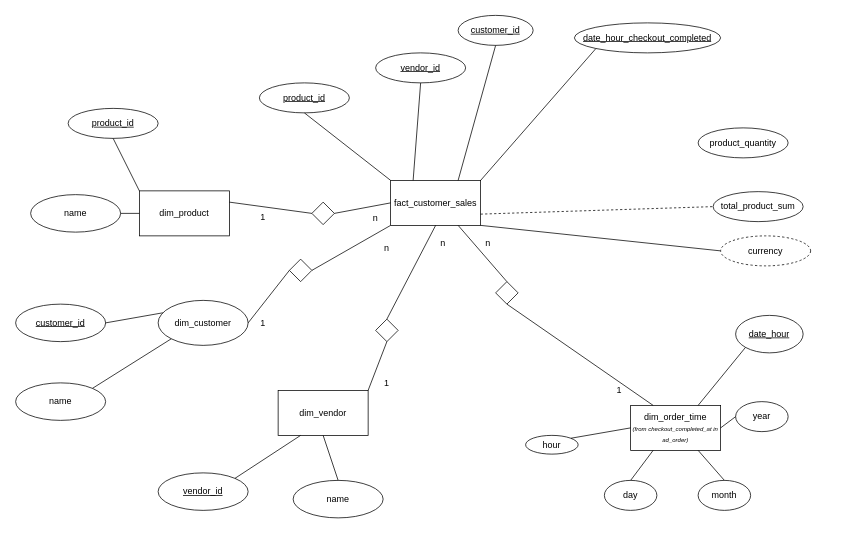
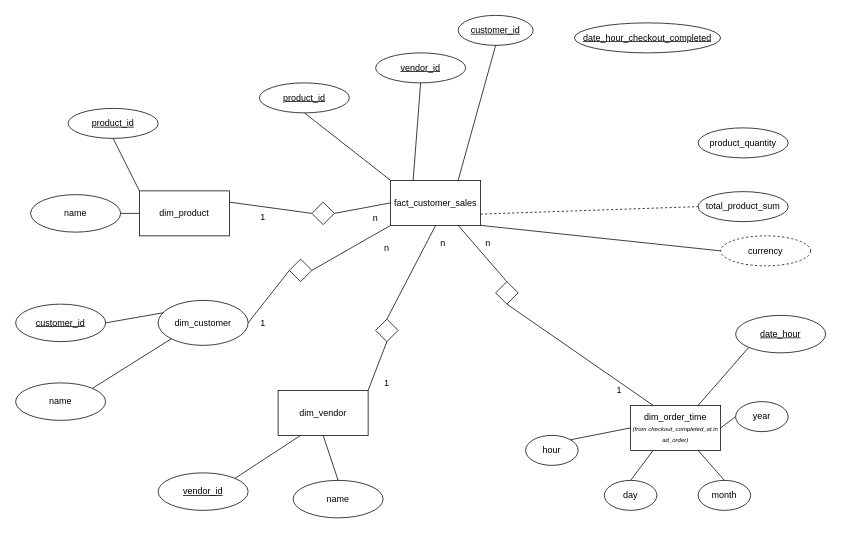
  <mxCell id="0" />
  <mxCell id="1" parent="0" />
  <mxCell id="2" value="fact_customer_sales" style="rounded=0;whiteSpace=wrap;html=1;" parent="1" vertex="1"><mxGeometry x="520" y="240" width="120" height="60" as="geometry" /></mxCell>
  <mxCell id="3" value="&lt;u&gt;customer_id&lt;/u&gt;" style="ellipse;whiteSpace=wrap;html=1;" parent="1" vertex="1"><mxGeometry x="610" y="20" width="100" height="40" as="geometry" /></mxCell>
  <mxCell id="4" value="&lt;u&gt;product_id&lt;/u&gt;" style="ellipse;whiteSpace=wrap;html=1;" parent="1" vertex="1"><mxGeometry x="90" y="144" width="120" height="40" as="geometry" /></mxCell>
  <mxCell id="5" value="&lt;u&gt;vendor_id&lt;/u&gt;" style="ellipse;whiteSpace=wrap;html=1;" parent="1" vertex="1"><mxGeometry x="210" y="630" width="120" height="50" as="geometry" /></mxCell>
  <mxCell id="6" value="&lt;u&gt;vendor_id&lt;/u&gt;" style="ellipse;whiteSpace=wrap;html=1;" parent="1" vertex="1"><mxGeometry x="500" y="70" width="120" height="40" as="geometry" /></mxCell>
  <mxCell id="7" value="dim_order_time&lt;br&gt;&lt;font style=&quot;font-size: 8px&quot;&gt;&lt;i&gt;(from checkout_completed_at in ad_order)&lt;/i&gt;&lt;/font&gt;" style="rounded=0;whiteSpace=wrap;html=1;" parent="1" vertex="1"><mxGeometry x="840" y="540" width="120" height="60" as="geometry" /></mxCell>
  <mxCell id="8" value="" style="rhombus;whiteSpace=wrap;html=1;" parent="1" vertex="1"><mxGeometry x="660" y="375" width="30" height="30" as="geometry" /></mxCell>
  <mxCell id="9" value="" style="endArrow=none;html=1;exitX=0.75;exitY=1;exitDx=0;exitDy=0;entryX=0.5;entryY=0;entryDx=0;entryDy=0;" parent="1" source="2" target="8" edge="1"><mxGeometry width="50" height="50" relative="1" as="geometry"><mxPoint x="880" y="320" as="sourcePoint" /><mxPoint x="930" y="270" as="targetPoint" /></mxGeometry></mxCell>
  <mxCell id="10" value="" style="endArrow=none;html=1;exitX=0.5;exitY=1;exitDx=0;exitDy=0;entryX=0.25;entryY=0;entryDx=0;entryDy=0;" parent="1" source="8" target="7" edge="1"><mxGeometry width="50" height="50" relative="1" as="geometry"><mxPoint x="760" y="440" as="sourcePoint" /><mxPoint x="810" y="390" as="targetPoint" /></mxGeometry></mxCell>
  <mxCell id="11" value="n" style="text;html=1;strokeColor=none;fillColor=none;align=center;verticalAlign=middle;whiteSpace=wrap;rounded=0;" parent="1" vertex="1"><mxGeometry x="630" y="314" width="40" height="20" as="geometry" /></mxCell>
  <mxCell id="12" value="1" style="text;html=1;strokeColor=none;fillColor=none;align=center;verticalAlign=middle;whiteSpace=wrap;rounded=0;" parent="1" vertex="1"><mxGeometry x="805" y="510" width="40" height="20" as="geometry" /></mxCell>
- <mxCell id="13" value="hour" style="ellipse;whiteSpace=wrap;html=1;" parent="1" vertex="1"><mxGeometry x="700" y="580" width="70" height="25" as="geometry" /></mxCell>
+ <mxCell id="13" value="hour" style="ellipse;whiteSpace=wrap;html=1;" parent="1" vertex="1"><mxGeometry x="700" y="580" width="70" height="40" as="geometry" /></mxCell>
  <mxCell id="14" value="day" style="ellipse;whiteSpace=wrap;html=1;" parent="1" vertex="1"><mxGeometry x="805" y="640" width="70" height="40" as="geometry" /></mxCell>
  <mxCell id="15" value="year" style="ellipse;whiteSpace=wrap;html=1;" parent="1" vertex="1"><mxGeometry x="980" y="535" width="70" height="40" as="geometry" /></mxCell>
  <mxCell id="16" value="month" style="ellipse;whiteSpace=wrap;html=1;" parent="1" vertex="1"><mxGeometry x="930" y="640" width="70" height="40" as="geometry" /></mxCell>
  <mxCell id="17" value="" style="endArrow=none;html=1;exitX=1;exitY=0;exitDx=0;exitDy=0;entryX=0;entryY=0.5;entryDx=0;entryDy=0;" parent="1" source="13" target="7" edge="1"><mxGeometry width="50" height="50" relative="1" as="geometry"><mxPoint x="1030" y="370" as="sourcePoint" /><mxPoint x="1080" y="320" as="targetPoint" /></mxGeometry></mxCell>
  <mxCell id="18" value="" style="endArrow=none;html=1;exitX=0.5;exitY=0;exitDx=0;exitDy=0;entryX=0.25;entryY=1;entryDx=0;entryDy=0;" parent="1" source="14" target="7" edge="1"><mxGeometry width="50" height="50" relative="1" as="geometry"><mxPoint x="1030" y="370" as="sourcePoint" /><mxPoint x="1080" y="320" as="targetPoint" /></mxGeometry></mxCell>
  <mxCell id="19" value="" style="endArrow=none;html=1;exitX=0;exitY=0.5;exitDx=0;exitDy=0;entryX=1;entryY=0.5;entryDx=0;entryDy=0;" parent="1" source="15" target="7" edge="1"><mxGeometry width="50" height="50" relative="1" as="geometry"><mxPoint x="1030" y="370" as="sourcePoint" /><mxPoint x="1080" y="320" as="targetPoint" /></mxGeometry></mxCell>
  <mxCell id="20" value="" style="endArrow=none;html=1;exitX=0.5;exitY=0;exitDx=0;exitDy=0;entryX=0.75;entryY=1;entryDx=0;entryDy=0;" parent="1" source="16" target="7" edge="1"><mxGeometry width="50" height="50" relative="1" as="geometry"><mxPoint x="1030" y="370" as="sourcePoint" /><mxPoint x="1080" y="320" as="targetPoint" /></mxGeometry></mxCell>
- <mxCell id="21" value="&lt;u&gt;date_hour&lt;/u&gt;" style="ellipse;whiteSpace=wrap;html=1;" parent="1" vertex="1"><mxGeometry x="980" y="420" width="90" height="50" as="geometry" /></mxCell>
+ <mxCell id="21" value="&lt;u&gt;date_hour&lt;/u&gt;" style="ellipse;whiteSpace=wrap;html=1;" parent="1" vertex="1"><mxGeometry x="980" y="420" width="120" height="50" as="geometry" /></mxCell>
  <mxCell id="22" value="" style="endArrow=none;html=1;exitX=0.75;exitY=0;exitDx=0;exitDy=0;entryX=0;entryY=1;entryDx=0;entryDy=0;" parent="1" source="7" target="21" edge="1"><mxGeometry width="50" height="50" relative="1" as="geometry"><mxPoint x="880" y="320" as="sourcePoint" /><mxPoint x="930" y="270" as="targetPoint" /></mxGeometry></mxCell>
  <mxCell id="23" value="dim_product" style="rounded=0;whiteSpace=wrap;html=1;" parent="1" vertex="1"><mxGeometry x="185" y="254" width="120" height="60" as="geometry" /></mxCell>
  <mxCell id="24" value="" style="endArrow=none;html=1;entryX=0.5;entryY=1;entryDx=0;entryDy=0;exitX=0;exitY=0;exitDx=0;exitDy=0;" parent="1" source="23" target="4" edge="1"><mxGeometry width="50" height="50" relative="1" as="geometry"><mxPoint x="890" y="534" as="sourcePoint" /><mxPoint x="940" y="484" as="targetPoint" /></mxGeometry></mxCell>
  <mxCell id="25" value="name" style="ellipse;whiteSpace=wrap;html=1;" parent="1" vertex="1"><mxGeometry x="40" y="259" width="120" height="50" as="geometry" /></mxCell>
  <mxCell id="26" value="" style="endArrow=none;html=1;entryX=1;entryY=0.5;entryDx=0;entryDy=0;exitX=0;exitY=0.5;exitDx=0;exitDy=0;" parent="1" source="23" target="25" edge="1"><mxGeometry width="50" height="50" relative="1" as="geometry"><mxPoint x="890" y="534" as="sourcePoint" /><mxPoint x="940" y="484" as="targetPoint" /></mxGeometry></mxCell>
  <mxCell id="27" value="" style="endArrow=none;html=1;exitX=0.5;exitY=1;exitDx=0;exitDy=0;entryX=0.75;entryY=0;entryDx=0;entryDy=0;" parent="1" source="3" target="2" edge="1"><mxGeometry width="50" height="50" relative="1" as="geometry"><mxPoint x="880" y="320" as="sourcePoint" /><mxPoint x="930" y="270" as="targetPoint" /></mxGeometry></mxCell>
  <mxCell id="28" value="" style="endArrow=none;html=1;exitX=0.5;exitY=1;exitDx=0;exitDy=0;entryX=0.25;entryY=0;entryDx=0;entryDy=0;" parent="1" source="6" target="2" edge="1"><mxGeometry width="50" height="50" relative="1" as="geometry"><mxPoint x="880" y="320" as="sourcePoint" /><mxPoint x="930" y="270" as="targetPoint" /></mxGeometry></mxCell>
  <mxCell id="29" value="&lt;u&gt;product_id&lt;/u&gt;" style="ellipse;whiteSpace=wrap;html=1;" parent="1" vertex="1"><mxGeometry x="345" y="110" width="120" height="40" as="geometry" /></mxCell>
  <mxCell id="30" value="" style="endArrow=none;html=1;entryX=0.5;entryY=1;entryDx=0;entryDy=0;exitX=0;exitY=0;exitDx=0;exitDy=0;" parent="1" source="2" target="29" edge="1"><mxGeometry width="50" height="50" relative="1" as="geometry"><mxPoint x="450" y="260" as="sourcePoint" /><mxPoint x="1180" y="490" as="targetPoint" /></mxGeometry></mxCell>
  <mxCell id="31" value="" style="rhombus;whiteSpace=wrap;html=1;" parent="1" vertex="1"><mxGeometry x="415" y="269" width="30" height="30" as="geometry" /></mxCell>
  <mxCell id="32" value="" style="endArrow=none;html=1;exitX=1;exitY=0.5;exitDx=0;exitDy=0;entryX=0;entryY=0.5;entryDx=0;entryDy=0;" parent="1" source="31" target="2" edge="1"><mxGeometry width="50" height="50" relative="1" as="geometry"><mxPoint x="880" y="320" as="sourcePoint" /><mxPoint x="930" y="270" as="targetPoint" /></mxGeometry></mxCell>
  <mxCell id="33" value="" style="endArrow=none;html=1;exitX=1;exitY=0.25;exitDx=0;exitDy=0;entryX=0;entryY=0.5;entryDx=0;entryDy=0;" parent="1" source="23" target="31" edge="1"><mxGeometry width="50" height="50" relative="1" as="geometry"><mxPoint x="455" y="294" as="sourcePoint" /><mxPoint x="530" y="280" as="targetPoint" /></mxGeometry></mxCell>
  <mxCell id="34" value="n" style="text;html=1;strokeColor=none;fillColor=none;align=center;verticalAlign=middle;whiteSpace=wrap;rounded=0;" parent="1" vertex="1"><mxGeometry x="480" y="280" width="40" height="20" as="geometry" /></mxCell>
  <mxCell id="35" value="1" style="text;html=1;strokeColor=none;fillColor=none;align=center;verticalAlign=middle;whiteSpace=wrap;rounded=0;" parent="1" vertex="1"><mxGeometry x="330" y="279" width="40" height="20" as="geometry" /></mxCell>
  <mxCell id="36" value="dim_customer" style="ellipse;whiteSpace=wrap;html=1;" parent="1" vertex="1"><mxGeometry x="210" y="400" width="120" height="60" as="geometry" /></mxCell>
  <mxCell id="37" value="dim_vendor" style="rounded=0;whiteSpace=wrap;html=1;" parent="1" vertex="1"><mxGeometry x="370" y="520" width="120" height="60" as="geometry" /></mxCell>
  <mxCell id="38" value="" style="endArrow=none;html=1;exitX=1;exitY=0;exitDx=0;exitDy=0;entryX=0.25;entryY=1;entryDx=0;entryDy=0;" parent="1" source="5" target="37" edge="1"><mxGeometry width="50" height="50" relative="1" as="geometry"><mxPoint x="395" y="660" as="sourcePoint" /><mxPoint x="445" y="610" as="targetPoint" /></mxGeometry></mxCell>
  <mxCell id="39" value="" style="rhombus;whiteSpace=wrap;html=1;" parent="1" vertex="1"><mxGeometry x="500" y="425" width="30" height="30" as="geometry" /></mxCell>
  <mxCell id="40" value="" style="endArrow=none;html=1;exitX=0.5;exitY=1;exitDx=0;exitDy=0;entryX=0.5;entryY=0;entryDx=0;entryDy=0;" parent="1" source="2" target="39" edge="1"><mxGeometry width="50" height="50" relative="1" as="geometry"><mxPoint x="450" y="350" as="sourcePoint" /><mxPoint x="770" y="320" as="targetPoint" /></mxGeometry></mxCell>
  <mxCell id="41" value="" style="endArrow=none;html=1;exitX=0.5;exitY=1;exitDx=0;exitDy=0;entryX=1;entryY=0;entryDx=0;entryDy=0;" parent="1" source="39" target="37" edge="1"><mxGeometry width="50" height="50" relative="1" as="geometry"><mxPoint x="600" y="490" as="sourcePoint" /><mxPoint x="710" y="590" as="targetPoint" /></mxGeometry></mxCell>
  <mxCell id="42" value="n" style="text;html=1;strokeColor=none;fillColor=none;align=center;verticalAlign=middle;whiteSpace=wrap;rounded=0;" parent="1" vertex="1"><mxGeometry x="570" y="314" width="40" height="20" as="geometry" /></mxCell>
  <mxCell id="43" value="1" style="text;html=1;strokeColor=none;fillColor=none;align=center;verticalAlign=middle;whiteSpace=wrap;rounded=0;" parent="1" vertex="1"><mxGeometry x="495" y="500" width="40" height="20" as="geometry" /></mxCell>
  <mxCell id="44" value="" style="rhombus;whiteSpace=wrap;html=1;" parent="1" vertex="1"><mxGeometry x="385" y="345" width="30" height="30" as="geometry" /></mxCell>
  <mxCell id="45" value="" style="endArrow=none;html=1;exitX=0;exitY=1;exitDx=0;exitDy=0;entryX=1;entryY=0.5;entryDx=0;entryDy=0;" parent="1" source="2" target="44" edge="1"><mxGeometry width="50" height="50" relative="1" as="geometry"><mxPoint x="470" y="290" as="sourcePoint" /><mxPoint x="660" y="310" as="targetPoint" /></mxGeometry></mxCell>
  <mxCell id="46" value="" style="endArrow=none;html=1;entryX=1;entryY=0.5;entryDx=0;entryDy=0;exitX=0;exitY=0.5;exitDx=0;exitDy=0;" parent="1" source="44" target="36" edge="1"><mxGeometry width="50" height="50" relative="1" as="geometry"><mxPoint x="390" y="430" as="sourcePoint" /><mxPoint x="380" y="510" as="targetPoint" /></mxGeometry></mxCell>
  <mxCell id="47" value="n" style="text;html=1;strokeColor=none;fillColor=none;align=center;verticalAlign=middle;whiteSpace=wrap;rounded=0;" parent="1" vertex="1"><mxGeometry x="495" y="320" width="40" height="20" as="geometry" /></mxCell>
  <mxCell id="48" value="1" style="text;html=1;strokeColor=none;fillColor=none;align=center;verticalAlign=middle;whiteSpace=wrap;rounded=0;" parent="1" vertex="1"><mxGeometry x="330" y="420" width="40" height="20" as="geometry" /></mxCell>
  <mxCell id="49" value="&lt;u&gt;customer_id&lt;/u&gt;" style="ellipse;whiteSpace=wrap;html=1;" parent="1" vertex="1"><mxGeometry x="20" y="405" width="120" height="50" as="geometry" /></mxCell>
  <mxCell id="50" value="" style="endArrow=none;html=1;exitX=1;exitY=0.5;exitDx=0;exitDy=0;entryX=0;entryY=0.25;entryDx=0;entryDy=0;" parent="1" source="49" target="36" edge="1"><mxGeometry width="50" height="50" relative="1" as="geometry"><mxPoint x="205" y="435" as="sourcePoint" /><mxPoint x="210" y="355" as="targetPoint" /></mxGeometry></mxCell>
  <mxCell id="51" value="name" style="ellipse;whiteSpace=wrap;html=1;" parent="1" vertex="1"><mxGeometry x="20" y="510" width="120" height="50" as="geometry" /></mxCell>
  <mxCell id="52" value="" style="endArrow=none;html=1;exitX=1;exitY=0;exitDx=0;exitDy=0;entryX=0;entryY=1;entryDx=0;entryDy=0;" parent="1" source="51" target="36" edge="1"><mxGeometry width="50" height="50" relative="1" as="geometry"><mxPoint x="215" y="560" as="sourcePoint" /><mxPoint x="220" y="480" as="targetPoint" /></mxGeometry></mxCell>
  <mxCell id="53" value="name" style="ellipse;whiteSpace=wrap;html=1;" parent="1" vertex="1"><mxGeometry x="390" y="640" width="120" height="50" as="geometry" /></mxCell>
  <mxCell id="54" value="" style="endArrow=none;html=1;exitX=0.5;exitY=0;exitDx=0;exitDy=0;entryX=0.5;entryY=1;entryDx=0;entryDy=0;" parent="1" source="53" target="37" edge="1"><mxGeometry width="50" height="50" relative="1" as="geometry"><mxPoint x="575" y="670" as="sourcePoint" /><mxPoint x="580" y="590" as="targetPoint" /></mxGeometry></mxCell>
  <mxCell id="55" value="&lt;u&gt;date_hour_checkout_completed&lt;/u&gt;" style="ellipse;whiteSpace=wrap;html=1;" parent="1" vertex="1"><mxGeometry x="765" y="30" width="195" height="40" as="geometry" /></mxCell>
- <mxCell id="56" value="" style="endArrow=none;html=1;exitX=1;exitY=0;exitDx=0;exitDy=0;entryX=0;entryY=1;entryDx=0;entryDy=0;" parent="1" source="2" target="55" edge="1"><mxGeometry width="50" height="50" relative="1" as="geometry"><mxPoint x="730" y="160" as="sourcePoint" /><mxPoint x="730" y="-110" as="targetPoint" /></mxGeometry></mxCell>
  <mxCell id="57" value="&lt;font style=&quot;font-size: 12px&quot;&gt;product_quantity&lt;/font&gt;" style="ellipse;whiteSpace=wrap;html=1;" parent="1" vertex="1"><mxGeometry x="930" y="170" width="120" height="40" as="geometry" /></mxCell>
- <mxCell id="58" value="&lt;font style=&quot;font-size: 12px&quot;&gt;total_product_sum&lt;/font&gt;" style="ellipse;whiteSpace=wrap;html=1;" parent="1" vertex="1"><mxGeometry x="950" y="255" width="120" height="40" as="geometry" /></mxCell>
+ <mxCell id="58" value="&lt;font style=&quot;font-size: 12px&quot;&gt;total_product_sum&lt;/font&gt;" style="ellipse;whiteSpace=wrap;html=1;" parent="1" vertex="1"><mxGeometry x="930" y="255" width="120" height="40" as="geometry" /></mxCell>
  <mxCell id="59" value="" style="endArrow=none;html=1;exitX=1;exitY=0.75;exitDx=0;exitDy=0;entryX=0;entryY=0.5;entryDx=0;entryDy=0;dashed=1;" parent="1" source="2" target="58" edge="1"><mxGeometry width="50" height="50" relative="1" as="geometry"><mxPoint x="660" y="325" as="sourcePoint" /><mxPoint x="970.96" y="410.99" as="targetPoint" /></mxGeometry></mxCell>
  <mxCell id="60" value="&lt;font style=&quot;font-size: 12px&quot;&gt;currency&lt;/font&gt;" style="ellipse;whiteSpace=wrap;html=1;dashed=1;" parent="1" vertex="1"><mxGeometry x="960" y="314" width="120" height="40" as="geometry" /></mxCell>
  <mxCell id="61" value="" style="endArrow=none;html=1;exitX=1;exitY=1;exitDx=0;exitDy=0;entryX=0;entryY=0.5;entryDx=0;entryDy=0;" parent="1" source="2" target="60" edge="1"><mxGeometry width="50" height="50" relative="1" as="geometry"><mxPoint x="650" y="344" as="sourcePoint" /><mxPoint x="980.96" y="469.99" as="targetPoint" /></mxGeometry></mxCell>
